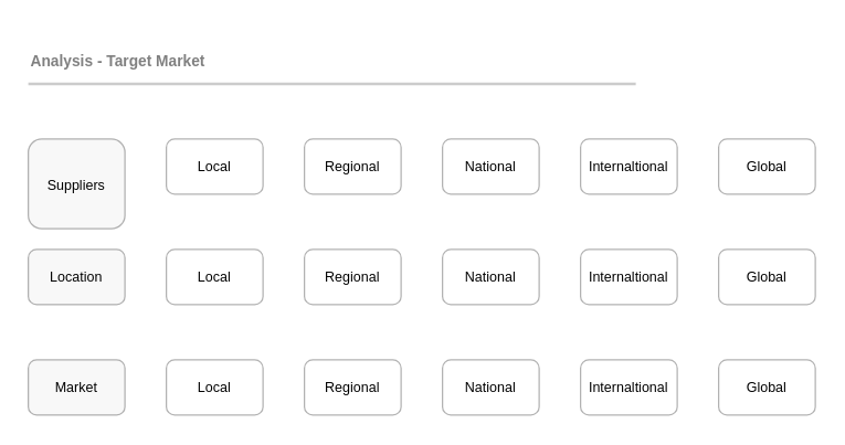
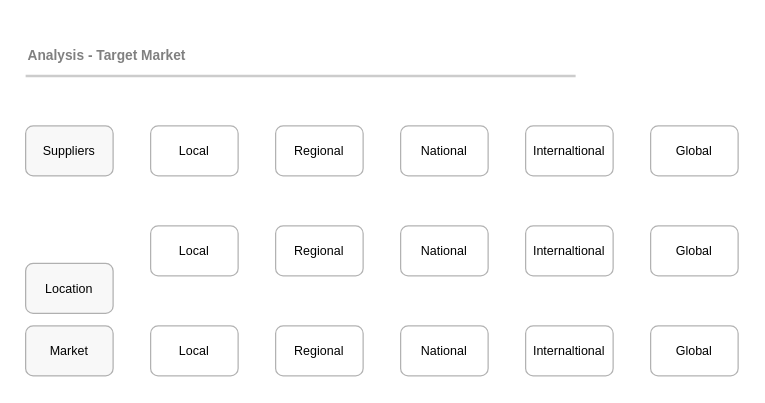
  <mxCell id="0" />
  <mxCell id="1" value="Boxes" style="" parent="0" />
  <mxCell id="2" value="Local" style="rounded=1;whiteSpace=wrap;html=1;shadow=0;glass=0;comic=0;strokeColor=#000000;fillColor=none;fontSize=10;opacity=30;align=center;" vertex="1" parent="1"><mxGeometry x="120" y="100" width="70" height="40" as="geometry" /></mxCell>
  <mxCell id="3" value="Regional" style="rounded=1;whiteSpace=wrap;html=1;shadow=0;glass=0;comic=0;strokeColor=#000000;fillColor=none;fontSize=10;opacity=30;align=center;" vertex="1" parent="1"><mxGeometry x="220" y="100" width="70" height="40" as="geometry" /></mxCell>
  <mxCell id="4" value="National" style="rounded=1;whiteSpace=wrap;html=1;shadow=0;glass=0;comic=0;strokeColor=#000000;fillColor=none;fontSize=10;opacity=30;align=center;" vertex="1" parent="1"><mxGeometry x="320" y="100" width="70" height="40" as="geometry" /></mxCell>
  <mxCell id="5" value="Internaltional" style="rounded=1;whiteSpace=wrap;html=1;shadow=0;glass=0;comic=0;strokeColor=#000000;fillColor=none;fontSize=10;opacity=30;align=center;" vertex="1" parent="1"><mxGeometry x="420" y="100" width="70" height="40" as="geometry" /></mxCell>
  <mxCell id="6" value="Global" style="rounded=1;whiteSpace=wrap;html=1;shadow=0;glass=0;comic=0;strokeColor=#000000;fillColor=none;fontSize=10;opacity=30;align=center;" vertex="1" parent="1"><mxGeometry x="520" y="100" width="70" height="40" as="geometry" /></mxCell>
- <mxCell id="7" value="Suppliers" style="rounded=1;whiteSpace=wrap;html=1;shadow=0;glass=0;comic=0;strokeColor=#000000;fillColor=#E6E6E6;fontSize=10;opacity=30;align=center;" vertex="1" parent="1"><mxGeometry x="20" y="100" width="70" height="65" as="geometry" /></mxCell>
+ <mxCell id="7" value="Suppliers" style="rounded=1;whiteSpace=wrap;html=1;shadow=0;glass=0;comic=0;strokeColor=#000000;fillColor=#E6E6E6;fontSize=10;opacity=30;align=center;" vertex="1" parent="1"><mxGeometry x="20" y="100" width="70" height="40" as="geometry" /></mxCell>
  <mxCell id="8" value="Local" style="rounded=1;whiteSpace=wrap;html=1;shadow=0;glass=0;comic=0;strokeColor=#000000;fillColor=none;fontSize=10;opacity=30;align=center;" vertex="1" parent="1"><mxGeometry x="120" y="180" width="70" height="40" as="geometry" /></mxCell>
  <mxCell id="9" value="Regional" style="rounded=1;whiteSpace=wrap;html=1;shadow=0;glass=0;comic=0;strokeColor=#000000;fillColor=none;fontSize=10;opacity=30;align=center;" vertex="1" parent="1"><mxGeometry x="220" y="180" width="70" height="40" as="geometry" /></mxCell>
  <mxCell id="10" value="National" style="rounded=1;whiteSpace=wrap;html=1;shadow=0;glass=0;comic=0;strokeColor=#000000;fillColor=none;fontSize=10;opacity=30;align=center;" vertex="1" parent="1"><mxGeometry x="320" y="180" width="70" height="40" as="geometry" /></mxCell>
  <mxCell id="11" value="Internaltional" style="rounded=1;whiteSpace=wrap;html=1;shadow=0;glass=0;comic=0;strokeColor=#000000;fillColor=none;fontSize=10;opacity=30;align=center;" vertex="1" parent="1"><mxGeometry x="420" y="180" width="70" height="40" as="geometry" /></mxCell>
  <mxCell id="12" value="Global" style="rounded=1;whiteSpace=wrap;html=1;shadow=0;glass=0;comic=0;strokeColor=#000000;fillColor=none;fontSize=10;opacity=30;align=center;" vertex="1" parent="1"><mxGeometry x="520" y="180" width="70" height="40" as="geometry" /></mxCell>
- <mxCell id="13" value="Location" style="rounded=1;whiteSpace=wrap;html=1;shadow=0;glass=0;comic=0;strokeColor=#000000;fillColor=#E6E6E6;fontSize=10;opacity=30;align=center;" vertex="1" parent="1"><mxGeometry x="20" y="180" width="70" height="40" as="geometry" /></mxCell>
+ <mxCell id="13" value="Location" style="rounded=1;whiteSpace=wrap;html=1;shadow=0;glass=0;comic=0;strokeColor=#000000;fillColor=#E6E6E6;fontSize=10;opacity=30;align=center;" vertex="1" parent="1"><mxGeometry x="20" y="210" width="70" height="40" as="geometry" /></mxCell>
  <mxCell id="14" value="Local" style="rounded=1;whiteSpace=wrap;html=1;shadow=0;glass=0;comic=0;strokeColor=#000000;fillColor=none;fontSize=10;opacity=30;align=center;" vertex="1" parent="1"><mxGeometry x="120" y="260" width="70" height="40" as="geometry" /></mxCell>
  <mxCell id="15" value="Regional" style="rounded=1;whiteSpace=wrap;html=1;shadow=0;glass=0;comic=0;strokeColor=#000000;fillColor=none;fontSize=10;opacity=30;align=center;" vertex="1" parent="1"><mxGeometry x="220" y="260" width="70" height="40" as="geometry" /></mxCell>
  <mxCell id="16" value="National" style="rounded=1;whiteSpace=wrap;html=1;shadow=0;glass=0;comic=0;strokeColor=#000000;fillColor=none;fontSize=10;opacity=30;align=center;" vertex="1" parent="1"><mxGeometry x="320" y="260" width="70" height="40" as="geometry" /></mxCell>
  <mxCell id="17" value="Internaltional" style="rounded=1;whiteSpace=wrap;html=1;shadow=0;glass=0;comic=0;strokeColor=#000000;fillColor=none;fontSize=10;opacity=30;align=center;" vertex="1" parent="1"><mxGeometry x="420" y="260" width="70" height="40" as="geometry" /></mxCell>
  <mxCell id="18" value="Global" style="rounded=1;whiteSpace=wrap;html=1;shadow=0;glass=0;comic=0;strokeColor=#000000;fillColor=none;fontSize=10;opacity=30;align=center;" vertex="1" parent="1"><mxGeometry x="520" y="260" width="70" height="40" as="geometry" /></mxCell>
  <mxCell id="19" value="Market" style="rounded=1;whiteSpace=wrap;html=1;shadow=0;glass=0;comic=0;strokeColor=#000000;fillColor=#E6E6E6;fontSize=10;opacity=30;align=center;" vertex="1" parent="1"><mxGeometry x="20" y="260" width="70" height="40" as="geometry" /></mxCell>
  <mxCell id="20" value="Title" style="" parent="0" />
  <mxCell id="21" value="" style="group;fontSize=10;" vertex="1" connectable="0" parent="20"><mxGeometry x="20" y="20" width="440" height="45" as="geometry" /></mxCell>
  <mxCell id="22" value="&lt;font style=&quot;font-size: 11px&quot;&gt;Analysis - Target Market&lt;/font&gt;" style="text;strokeColor=none;fillColor=none;html=1;fontSize=24;fontStyle=1;verticalAlign=middle;align=left;shadow=0;glass=0;comic=0;opacity=30;fontColor=#808080;" vertex="1" parent="21"><mxGeometry width="440" height="40" as="geometry" /></mxCell>
  <mxCell id="23" value="" style="line;strokeWidth=2;html=1;shadow=0;glass=0;comic=0;fillColor=none;fontSize=10;fontColor=#CCCCCC;labelBackgroundColor=none;strokeColor=#CCCCCC;" vertex="1" parent="21"><mxGeometry y="35" width="440" height="10" as="geometry" /></mxCell>
